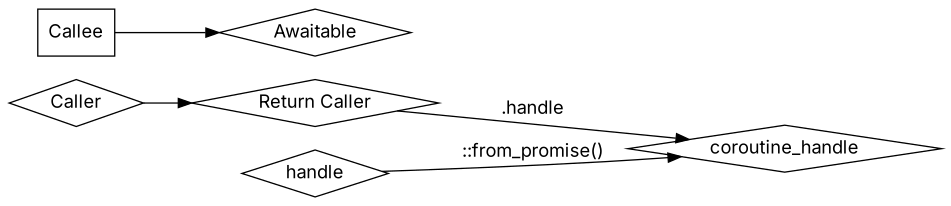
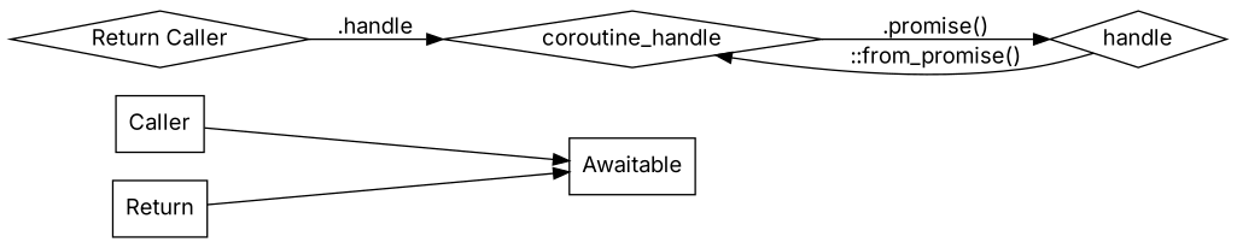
  digraph {
    fontname=Inter
    rankdir=LR
    node [fontname=Inter shape=diamond]
    edge [fontname=Inter]
-   n1 [label=Caller]
+   n1 [label=Caller shape=box]
    n2 [label="Return Caller"]
    n3 [label=coroutine_handle]
-   n4 [label=Callee shape=box]
-   n5 [label=Awaitable]
+   n4 [label=Return shape=box]
+   n5 [label=Awaitable shape=box]
    n6 [label=handle]
-   n1 -> n2
+   n1 -> n5
    n2 -> n3 [label=".handle"]
+   n3 -> n6 [label=".promise()"]
    n4 -> n5
    n6 -> n3 [label="::from_promise()"]
  }
